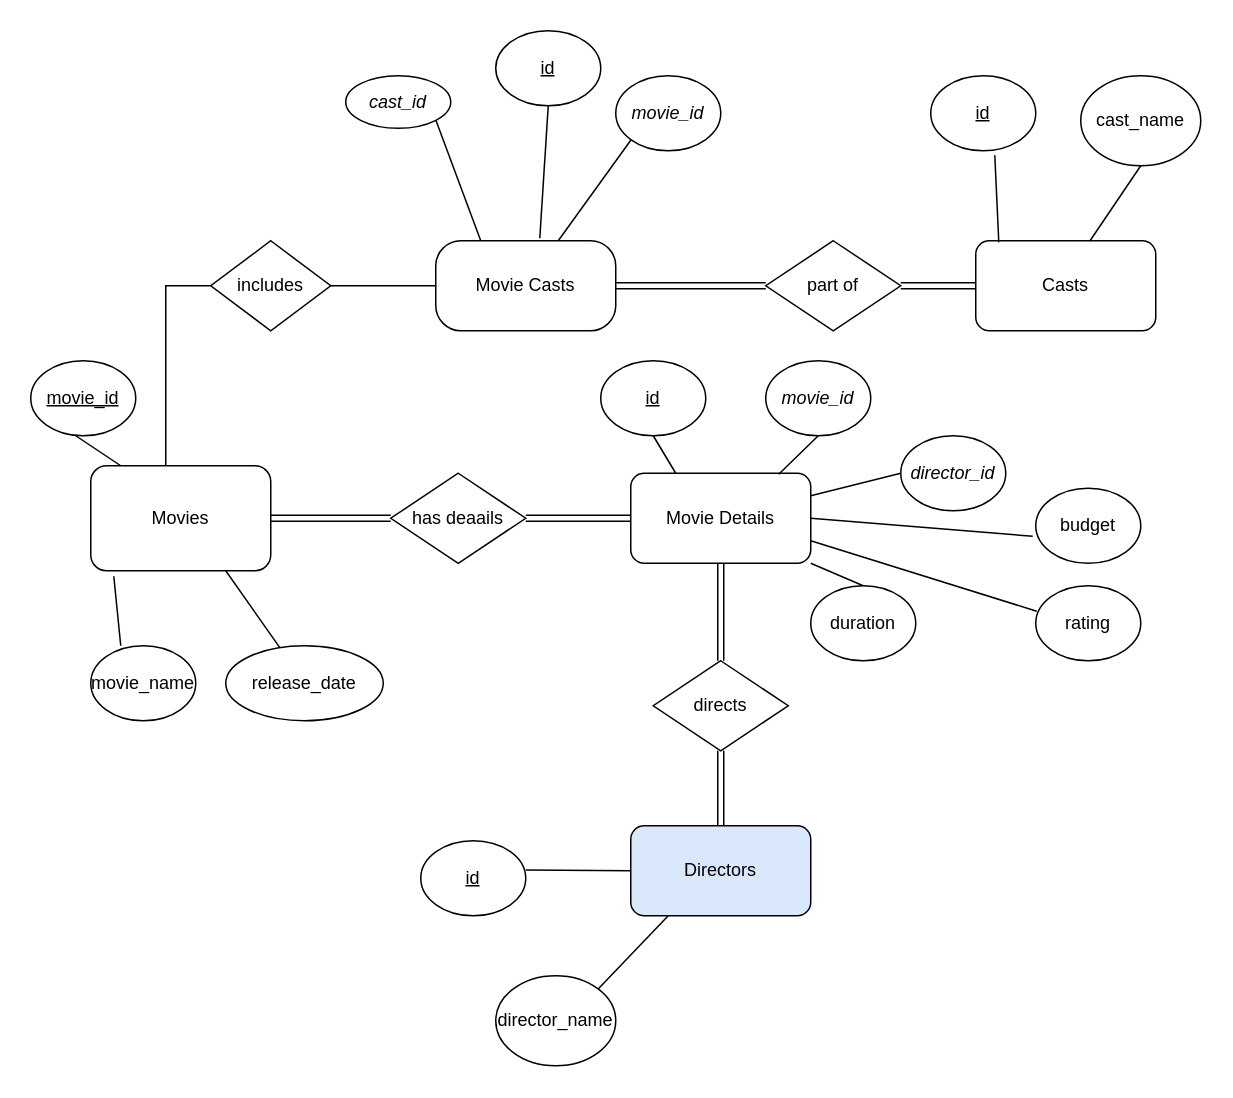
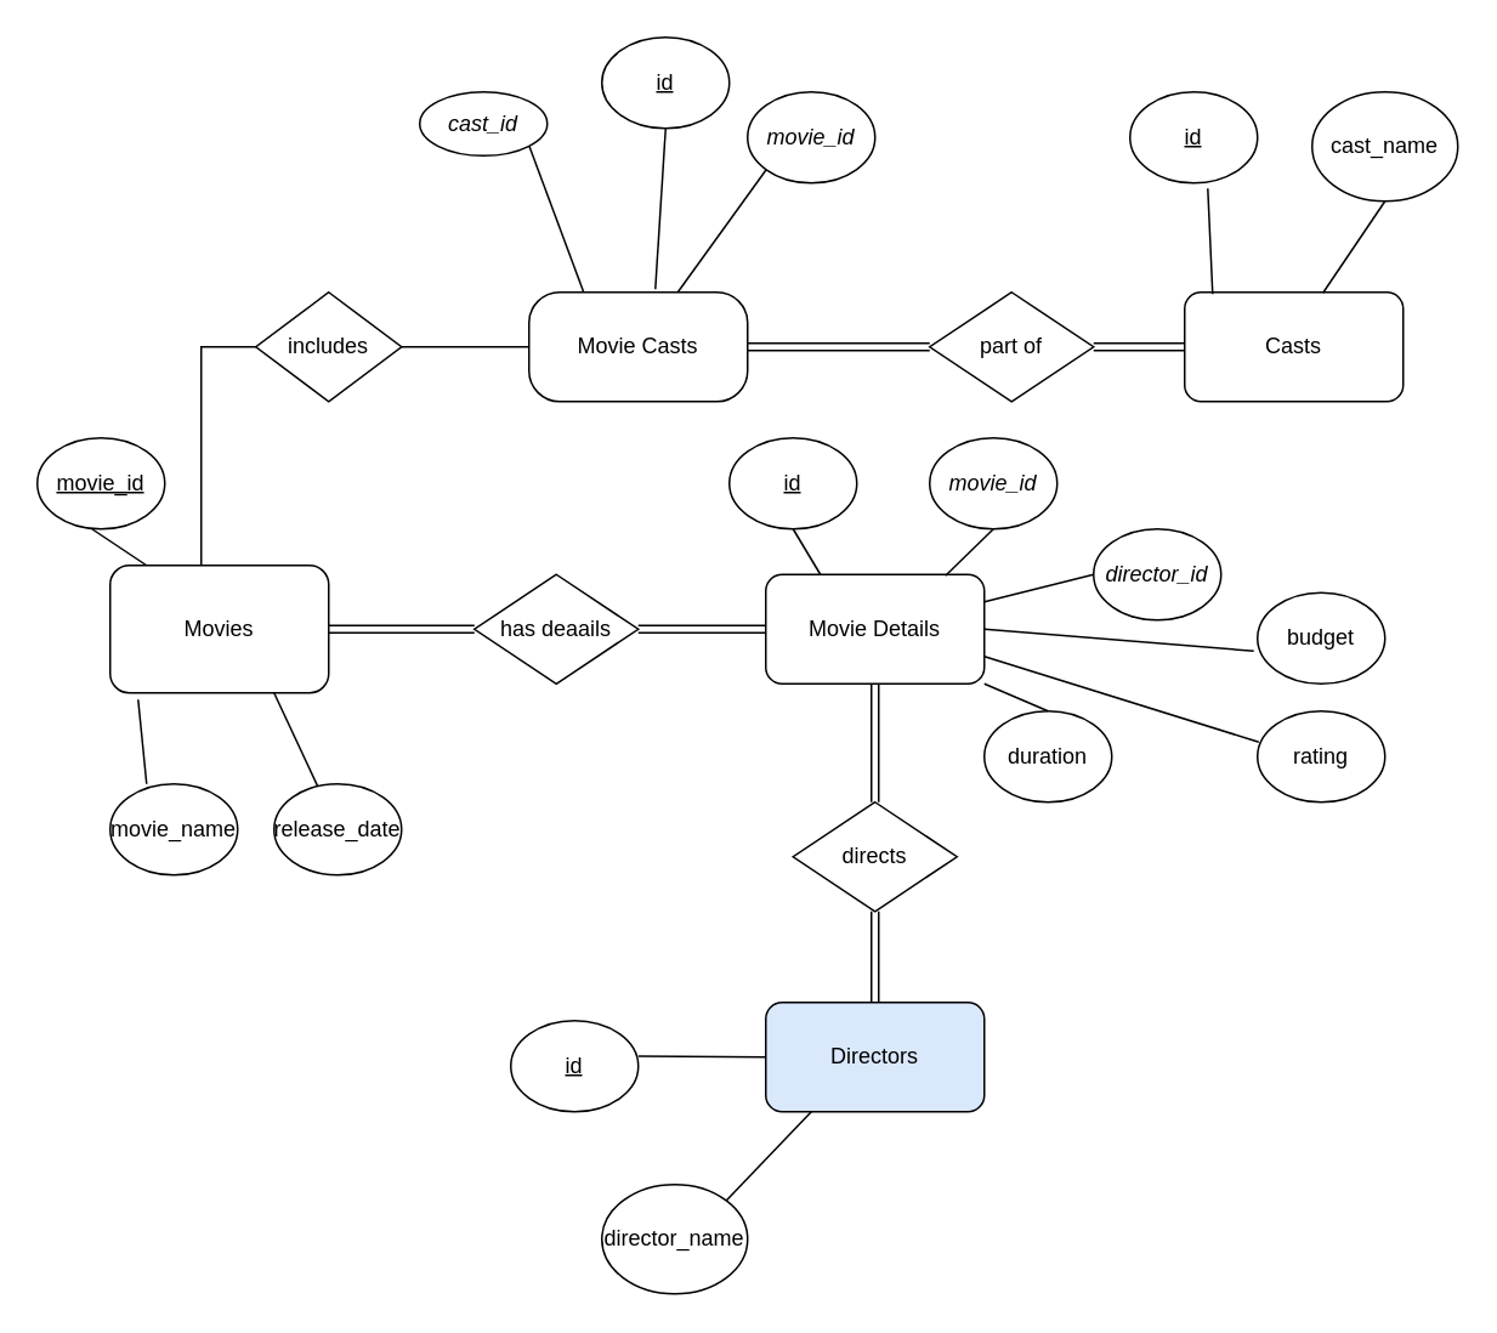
  <mxCell id="0" />
  <mxCell id="1" parent="0" />
  <mxCell id="2" value="Movies" style="rounded=1;whiteSpace=wrap;html=1;" vertex="1" parent="1"><mxGeometry x="60" y="310" width="120" height="70" as="geometry" /></mxCell>
  <mxCell id="3" value="" style="edgeStyle=orthogonalEdgeStyle;rounded=0;orthogonalLoop=1;jettySize=auto;html=1;shape=link;" edge="1" parent="1" source="4" target="14"><mxGeometry relative="1" as="geometry" /></mxCell>
  <mxCell id="4" value="Directors" style="rounded=1;whiteSpace=wrap;html=1;fillColor=#dae8fc;" vertex="1" parent="1"><mxGeometry x="420" y="550" width="120" height="60" as="geometry" /></mxCell>
  <mxCell id="5" value="Casts" style="rounded=1;whiteSpace=wrap;html=1;" vertex="1" parent="1"><mxGeometry x="650" y="160" width="120" height="60" as="geometry" /></mxCell>
  <mxCell id="6" value="Movie Details" style="rounded=1;whiteSpace=wrap;html=1;" vertex="1" parent="1"><mxGeometry x="420" y="315" width="120" height="60" as="geometry" /></mxCell>
  <mxCell id="7" value="" style="edgeStyle=orthogonalEdgeStyle;rounded=0;orthogonalLoop=1;jettySize=auto;html=1;shape=link;" edge="1" parent="1" source="8" target="16"><mxGeometry relative="1" as="geometry" /></mxCell>
  <mxCell id="8" value="Movie Casts" style="rounded=1;whiteSpace=wrap;html=1;arcSize=28;" vertex="1" parent="1"><mxGeometry x="290" y="160" width="120" height="60" as="geometry" /></mxCell>
  <mxCell id="9" style="edgeStyle=orthogonalEdgeStyle;rounded=0;orthogonalLoop=1;jettySize=auto;html=1;exitX=1;exitY=0.5;exitDx=0;exitDy=0;entryX=0;entryY=0.5;entryDx=0;entryDy=0;shape=link;" edge="1" parent="1" source="11" target="6"><mxGeometry relative="1" as="geometry" /></mxCell>
  <mxCell id="10" value="" style="edgeStyle=orthogonalEdgeStyle;rounded=0;orthogonalLoop=1;jettySize=auto;html=1;shape=link;" edge="1" parent="1" source="11" target="2"><mxGeometry relative="1" as="geometry" /></mxCell>
  <mxCell id="11" value="has deaails" style="rhombus;whiteSpace=wrap;html=1;" vertex="1" parent="1"><mxGeometry x="260" y="315" width="90" height="60" as="geometry" /></mxCell>
  <mxCell id="12" value="includes" style="rhombus;whiteSpace=wrap;html=1;" vertex="1" parent="1"><mxGeometry x="140" y="160" width="80" height="60" as="geometry" /></mxCell>
  <mxCell id="13" value="" style="edgeStyle=orthogonalEdgeStyle;rounded=0;orthogonalLoop=1;jettySize=auto;html=1;shape=link;" edge="1" parent="1" source="14" target="6"><mxGeometry relative="1" as="geometry" /></mxCell>
  <mxCell id="14" value="directs" style="rhombus;whiteSpace=wrap;html=1;" vertex="1" parent="1"><mxGeometry x="435" y="440" width="90" height="60" as="geometry" /></mxCell>
  <mxCell id="15" value="" style="edgeStyle=orthogonalEdgeStyle;rounded=0;orthogonalLoop=1;jettySize=auto;html=1;shape=link;" edge="1" parent="1" source="16" target="5"><mxGeometry relative="1" as="geometry" /></mxCell>
  <mxCell id="16" value="part of" style="rhombus;whiteSpace=wrap;html=1;" vertex="1" parent="1"><mxGeometry x="510" y="160" width="90" height="60" as="geometry" /></mxCell>
  <mxCell id="17" value="" style="endArrow=none;html=1;rounded=0;entryX=0;entryY=0.5;entryDx=0;entryDy=0;" edge="1" parent="1" target="12"><mxGeometry width="50" height="50" relative="1" as="geometry"><mxPoint x="110" y="310" as="sourcePoint" /><mxPoint x="130" y="190" as="targetPoint" /><Array as="points"><mxPoint x="110" y="190" /></Array></mxGeometry></mxCell>
  <mxCell id="18" value="" style="endArrow=none;html=1;rounded=0;exitX=1;exitY=0.5;exitDx=0;exitDy=0;" edge="1" parent="1" source="12"><mxGeometry width="50" height="50" relative="1" as="geometry"><mxPoint x="240" y="240" as="sourcePoint" /><mxPoint x="290" y="190" as="targetPoint" /></mxGeometry></mxCell>
  <mxCell id="19" value="&lt;u&gt;movie_id&lt;/u&gt;" style="ellipse;whiteSpace=wrap;html=1;" vertex="1" parent="1"><mxGeometry y="240" width="70" height="50" as="geometry" x="20" /></mxCell>
  <mxCell id="20" value="" style="endArrow=none;html=1;rounded=0;" edge="1" parent="1"><mxGeometry width="50" height="50" relative="1" as="geometry"><mxPoint x="80" y="310" as="sourcePoint" /><mxPoint x="50" y="290" as="targetPoint" /></mxGeometry></mxCell>
  <mxCell id="21" value="movie_name" style="ellipse;whiteSpace=wrap;html=1;" vertex="1" parent="1"><mxGeometry x="60" y="430" width="70" height="50" as="geometry" /></mxCell>
  <mxCell id="22" value="" style="endArrow=none;html=1;rounded=0;entryX=0.128;entryY=1.052;entryDx=0;entryDy=0;entryPerimeter=0;" edge="1" parent="1" target="2"><mxGeometry width="50" height="50" relative="1" as="geometry"><mxPoint x="80" y="430" as="sourcePoint" /><mxPoint x="130" y="380" as="targetPoint" /></mxGeometry></mxCell>
- <mxCell id="23" value="release_date" style="ellipse;whiteSpace=wrap;html=1;" vertex="1" parent="1"><mxGeometry x="150" y="430" width="105" height="50" as="geometry" /></mxCell>
+ <mxCell id="23" value="release_date" style="ellipse;whiteSpace=wrap;html=1;" vertex="1" parent="1"><mxGeometry x="150" y="430" width="70" height="50" as="geometry" /></mxCell>
  <mxCell id="24" value="" style="endArrow=none;html=1;rounded=0;entryX=0.75;entryY=1;entryDx=0;entryDy=0;" edge="1" parent="1" source="23" target="2"><mxGeometry width="50" height="50" relative="1" as="geometry"><mxPoint x="90" y="440" as="sourcePoint" /><mxPoint x="85" y="394" as="targetPoint" /></mxGeometry></mxCell>
  <mxCell id="25" value="&lt;u&gt;id&lt;/u&gt;" style="ellipse;whiteSpace=wrap;html=1;" vertex="1" parent="1"><mxGeometry x="280" y="560" width="70" height="50" as="geometry" /></mxCell>
  <mxCell id="26" value="" style="endArrow=none;html=1;rounded=0;entryX=0;entryY=0.5;entryDx=0;entryDy=0;" edge="1" parent="1" target="4"><mxGeometry width="50" height="50" relative="1" as="geometry"><mxPoint x="350" y="579.5" as="sourcePoint" /><mxPoint x="410" y="579.5" as="targetPoint" /></mxGeometry></mxCell>
  <mxCell id="27" value="director_name" style="ellipse;whiteSpace=wrap;html=1;" vertex="1" parent="1"><mxGeometry x="330" y="650" width="80" height="60" as="geometry" /></mxCell>
  <mxCell id="28" value="" style="endArrow=none;html=1;rounded=0;exitX=1;exitY=0;exitDx=0;exitDy=0;" edge="1" parent="1" source="27"><mxGeometry width="50" height="50" relative="1" as="geometry"><mxPoint x="400" y="650" as="sourcePoint" /><mxPoint x="445" y="610" as="targetPoint" /></mxGeometry></mxCell>
  <mxCell id="29" value="&lt;u&gt;id&lt;/u&gt;" style="ellipse;whiteSpace=wrap;html=1;" vertex="1" parent="1"><mxGeometry x="620" y="50" width="70" height="50" as="geometry" /></mxCell>
  <mxCell id="30" value="cast_name" style="ellipse;whiteSpace=wrap;html=1;" vertex="1" parent="1"><mxGeometry x="720" y="50" width="80" height="60" as="geometry" /></mxCell>
  <mxCell id="31" value="" style="endArrow=none;html=1;rounded=0;entryX=0.61;entryY=1.06;entryDx=0;entryDy=0;entryPerimeter=0;exitX=0.128;exitY=0.017;exitDx=0;exitDy=0;exitPerimeter=0;" edge="1" parent="1" source="5" target="29"><mxGeometry width="50" height="50" relative="1" as="geometry"><mxPoint x="400" y="200" as="sourcePoint" /><mxPoint x="450" y="150" as="targetPoint" /></mxGeometry></mxCell>
  <mxCell id="32" value="" style="endArrow=none;html=1;rounded=0;entryX=0.5;entryY=1;entryDx=0;entryDy=0;exitX=0.633;exitY=0.006;exitDx=0;exitDy=0;exitPerimeter=0;" edge="1" parent="1" source="5" target="30"><mxGeometry width="50" height="50" relative="1" as="geometry"><mxPoint x="400" y="200" as="sourcePoint" /><mxPoint x="450" y="150" as="targetPoint" /></mxGeometry></mxCell>
  <mxCell id="33" value="&lt;u&gt;id&lt;/u&gt;" style="ellipse;whiteSpace=wrap;html=1;" vertex="1" parent="1"><mxGeometry x="400" y="240" width="70" height="50" as="geometry" /></mxCell>
  <mxCell id="34" value="" style="endArrow=none;html=1;rounded=0;entryX=0.5;entryY=1;entryDx=0;entryDy=0;exitX=0.25;exitY=0;exitDx=0;exitDy=0;" edge="1" parent="1" source="6" target="33"><mxGeometry width="50" height="50" relative="1" as="geometry"><mxPoint x="400" y="400" as="sourcePoint" /><mxPoint x="450" y="350" as="targetPoint" /></mxGeometry></mxCell>
  <mxCell id="35" value="&lt;i&gt;movie_id&lt;/i&gt;" style="ellipse;whiteSpace=wrap;html=1;" vertex="1" parent="1"><mxGeometry x="510" y="240" width="70" height="50" as="geometry" /></mxCell>
  <mxCell id="36" value="" style="endArrow=none;html=1;rounded=0;entryX=0.5;entryY=1;entryDx=0;entryDy=0;exitX=0.822;exitY=0.011;exitDx=0;exitDy=0;exitPerimeter=0;" edge="1" parent="1" source="6" target="35"><mxGeometry width="50" height="50" relative="1" as="geometry"><mxPoint x="400" y="400" as="sourcePoint" /><mxPoint x="450" y="350" as="targetPoint" /></mxGeometry></mxCell>
  <mxCell id="37" value="&lt;i&gt;director_id&lt;/i&gt;" style="ellipse;whiteSpace=wrap;html=1;" vertex="1" parent="1"><mxGeometry x="600" y="290" width="70" height="50" as="geometry" /></mxCell>
  <mxCell id="38" value="" style="endArrow=none;html=1;rounded=0;entryX=0;entryY=0.5;entryDx=0;entryDy=0;exitX=1;exitY=0.25;exitDx=0;exitDy=0;" edge="1" parent="1" source="6" target="37"><mxGeometry width="50" height="50" relative="1" as="geometry"><mxPoint x="400" y="400" as="sourcePoint" /><mxPoint x="450" y="350" as="targetPoint" /></mxGeometry></mxCell>
  <mxCell id="39" value="budget" style="ellipse;whiteSpace=wrap;html=1;" vertex="1" parent="1"><mxGeometry x="690" y="325" width="70" height="50" as="geometry" /></mxCell>
  <mxCell id="40" value="duration" style="ellipse;whiteSpace=wrap;html=1;" vertex="1" parent="1"><mxGeometry x="540" y="390" width="70" height="50" as="geometry" /></mxCell>
  <mxCell id="41" value="rating" style="ellipse;whiteSpace=wrap;html=1;" vertex="1" parent="1"><mxGeometry x="690" y="390" width="70" height="50" as="geometry" /></mxCell>
  <mxCell id="42" value="" style="endArrow=none;html=1;rounded=0;entryX=-0.029;entryY=0.64;entryDx=0;entryDy=0;entryPerimeter=0;exitX=1;exitY=0.5;exitDx=0;exitDy=0;" edge="1" parent="1" source="6" target="39"><mxGeometry width="50" height="50" relative="1" as="geometry"><mxPoint x="400" y="400" as="sourcePoint" /><mxPoint x="450" y="350" as="targetPoint" /></mxGeometry></mxCell>
  <mxCell id="43" value="" style="endArrow=none;html=1;rounded=0;entryX=0.5;entryY=0;entryDx=0;entryDy=0;exitX=1;exitY=1;exitDx=0;exitDy=0;" edge="1" parent="1" source="6" target="40"><mxGeometry width="50" height="50" relative="1" as="geometry"><mxPoint x="400" y="400" as="sourcePoint" /><mxPoint x="450" y="350" as="targetPoint" /></mxGeometry></mxCell>
  <mxCell id="44" value="" style="endArrow=none;html=1;rounded=0;entryX=0.01;entryY=0.34;entryDx=0;entryDy=0;entryPerimeter=0;exitX=1;exitY=0.75;exitDx=0;exitDy=0;" edge="1" parent="1" source="6" target="41"><mxGeometry width="50" height="50" relative="1" as="geometry"><mxPoint x="400" y="400" as="sourcePoint" /><mxPoint x="450" y="350" as="targetPoint" /></mxGeometry></mxCell>
  <mxCell id="45" value="&lt;u&gt;id&lt;/u&gt;" style="ellipse;whiteSpace=wrap;html=1;" vertex="1" parent="1"><mxGeometry x="330" y="20" width="70" height="50" as="geometry" /></mxCell>
  <mxCell id="46" value="&lt;i&gt;movie_id&lt;/i&gt;" style="ellipse;whiteSpace=wrap;html=1;" vertex="1" parent="1"><mxGeometry x="410" y="50" width="70" height="50" as="geometry" /></mxCell>
  <mxCell id="47" value="&lt;i&gt;cast_id&lt;/i&gt;" style="ellipse;whiteSpace=wrap;html=1;" vertex="1" parent="1"><mxGeometry x="230" y="50" width="70" height="35" as="geometry" /></mxCell>
  <mxCell id="48" value="" style="endArrow=none;html=1;rounded=0;entryX=0.5;entryY=1;entryDx=0;entryDy=0;exitX=0.578;exitY=-0.028;exitDx=0;exitDy=0;exitPerimeter=0;" edge="1" parent="1" source="8" target="45"><mxGeometry width="50" height="50" relative="1" as="geometry"><mxPoint x="400" y="200" as="sourcePoint" /><mxPoint x="450" y="150" as="targetPoint" /></mxGeometry></mxCell>
  <mxCell id="49" value="" style="endArrow=none;html=1;rounded=0;entryX=0;entryY=1;entryDx=0;entryDy=0;" edge="1" parent="1" source="8" target="46"><mxGeometry width="50" height="50" relative="1" as="geometry"><mxPoint x="400" y="200" as="sourcePoint" /><mxPoint x="450" y="150" as="targetPoint" /></mxGeometry></mxCell>
  <mxCell id="50" value="" style="endArrow=none;html=1;rounded=0;entryX=1;entryY=1;entryDx=0;entryDy=0;exitX=0.25;exitY=0;exitDx=0;exitDy=0;" edge="1" parent="1" source="8" target="47"><mxGeometry width="50" height="50" relative="1" as="geometry"><mxPoint x="400" y="200" as="sourcePoint" /><mxPoint x="450" y="150" as="targetPoint" /></mxGeometry></mxCell>
